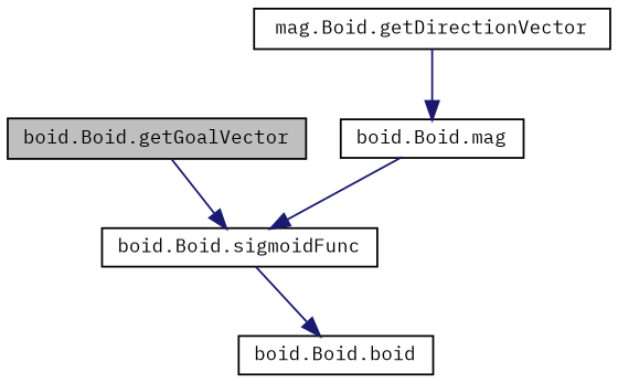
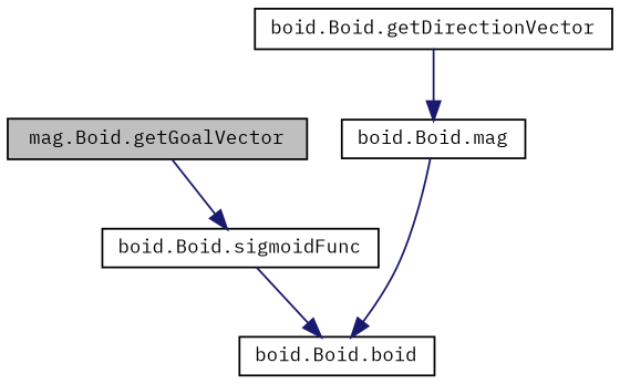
  digraph {
    fontname="IBM Plex Mono"
    rankdir=TB
    node [color=black fillcolor=white fontname="IBM Plex Mono" fontsize=10 shape=record style=filled]
    edge [color=midnightblue fontname="IBM Plex Mono" fontsize=10 labelfontname=Helvetica labelfontsize=10 style=solid]
-   n1 [fillcolor=grey75 fontcolor=black height=0.2 label="boid.Boid.getGoalVector" width=0.4]
+   n1 [fillcolor=grey75 fontcolor=black height=0.2 label="mag.Boid.getGoalVector" width=0.4]
    n2 [height=0.2 label="boid.Boid.sigmoidFunc" width=0.4]
    n3 [height=0.2 label="boid.Boid.boid" width=0.4]
-   n4 [height=0.2 label="mag.Boid.getDirectionVector" width=0.4]
+   n4 [height=0.2 label="boid.Boid.getDirectionVector" width=0.4]
    n5 [height=0.2 label="boid.Boid.mag" width=0.4]
    n1 -> n2
    n2 -> n3
    n4 -> n5
-   n5 -> n2
+   n5 -> n3
  }
